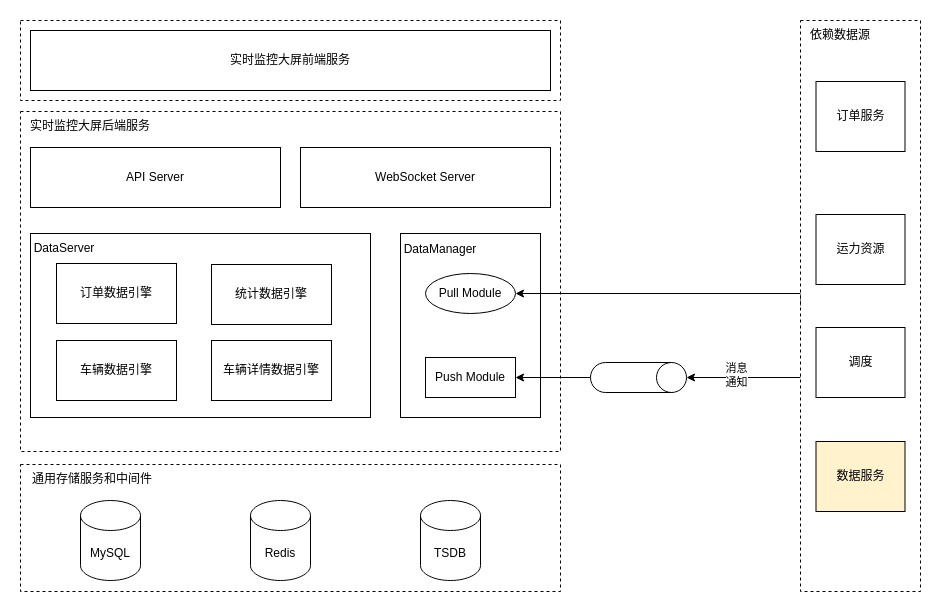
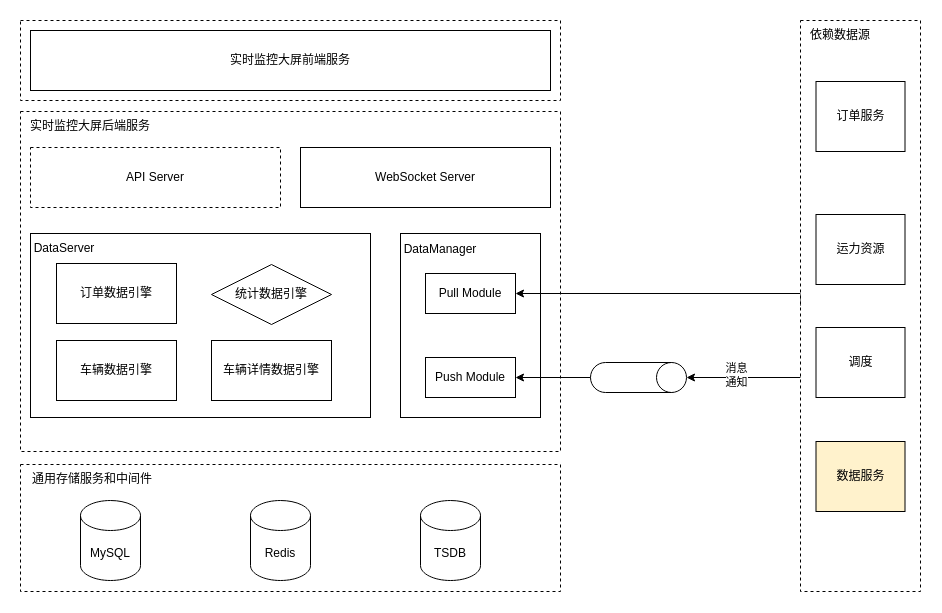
  <mxCell id="0" />
  <mxCell id="1" parent="0" />
  <mxCell id="2" value="" style="rounded=0;whiteSpace=wrap;html=1;dashed=1;" vertex="1" parent="1"><mxGeometry x="20" y="20" width="540" height="80" as="geometry" /></mxCell>
  <mxCell id="3" value="实时监控大屏前端服务" style="rounded=0;whiteSpace=wrap;html=1;" vertex="1" parent="1"><mxGeometry x="30" y="30" width="520" height="60" as="geometry" /></mxCell>
  <mxCell id="4" value="" style="rounded=0;whiteSpace=wrap;html=1;dashed=1;" vertex="1" parent="1"><mxGeometry x="20" y="111" width="540" height="340" as="geometry" /></mxCell>
  <mxCell id="5" value="WebSocket Server" style="rounded=0;whiteSpace=wrap;html=1;" vertex="1" parent="1"><mxGeometry x="300" y="147" width="250" height="60" as="geometry" /></mxCell>
- <mxCell id="6" value="API Server" style="rounded=0;whiteSpace=wrap;html=1;" vertex="1" parent="1"><mxGeometry x="30" y="147" width="250" height="60" as="geometry" /></mxCell>
+ <mxCell id="6" value="API Server" style="rounded=0;whiteSpace=wrap;html=1;dashed=1;" vertex="1" parent="1"><mxGeometry x="30" y="147" width="250" height="60" as="geometry" /></mxCell>
  <mxCell id="7" value="" style="rounded=0;whiteSpace=wrap;html=1;" vertex="1" parent="1"><mxGeometry x="30" y="233" width="340" height="184" as="geometry" /></mxCell>
  <mxCell id="8" value="订单数据引擎" style="rounded=0;whiteSpace=wrap;html=1;" vertex="1" parent="1"><mxGeometry x="56" y="263" width="120" height="60" as="geometry" /></mxCell>
- <mxCell id="9" value="统计数据引擎" style="rounded=0;whiteSpace=wrap;html=1;" vertex="1" parent="1"><mxGeometry x="211" y="264" width="120" height="60" as="geometry" /></mxCell>
+ <mxCell id="9" value="统计数据引擎" style="rhombus;whiteSpace=wrap;html=1;" vertex="1" parent="1"><mxGeometry x="211" y="264" width="120" height="60" as="geometry" /></mxCell>
  <mxCell id="10" value="车辆数据引擎" style="rounded=0;whiteSpace=wrap;html=1;" vertex="1" parent="1"><mxGeometry x="56" y="340" width="120" height="60" as="geometry" /></mxCell>
  <mxCell id="11" value="车辆详情数据引擎" style="rounded=0;whiteSpace=wrap;html=1;" vertex="1" parent="1"><mxGeometry x="211" y="340" width="120" height="60" as="geometry" /></mxCell>
  <mxCell id="12" value="" style="rounded=0;whiteSpace=wrap;html=1;align=left;" vertex="1" parent="1"><mxGeometry x="400" y="233" width="140" height="184" as="geometry" /></mxCell>
- <mxCell id="13" value="Pull Module" style="ellipse;whiteSpace=wrap;html=1;" vertex="1" parent="1"><mxGeometry x="425" y="273" width="90" height="40" as="geometry" /></mxCell>
+ <mxCell id="13" value="Pull Module" style="rounded=0;whiteSpace=wrap;html=1;" vertex="1" parent="1"><mxGeometry x="425" y="273" width="90" height="40" as="geometry" /></mxCell>
  <mxCell id="14" value="Push Module" style="rounded=0;whiteSpace=wrap;html=1;" vertex="1" parent="1"><mxGeometry x="425" y="357" width="90" height="40" as="geometry" /></mxCell>
  <mxCell id="15" value="" style="rounded=0;whiteSpace=wrap;html=1;dashed=1;" vertex="1" parent="1"><mxGeometry x="20" y="464" width="540" height="127" as="geometry" /></mxCell>
  <mxCell id="16" value="MySQL" style="shape=cylinder3;whiteSpace=wrap;html=1;boundedLbl=1;backgroundOutline=1;size=15;" vertex="1" parent="1"><mxGeometry x="80" y="500" width="60" height="80" as="geometry" /></mxCell>
  <mxCell id="17" value="Redis" style="shape=cylinder3;whiteSpace=wrap;html=1;boundedLbl=1;backgroundOutline=1;size=15;" vertex="1" parent="1"><mxGeometry x="250" y="500" width="60" height="80" as="geometry" /></mxCell>
  <mxCell id="18" value="TSDB" style="shape=cylinder3;whiteSpace=wrap;html=1;boundedLbl=1;backgroundOutline=1;size=15;" vertex="1" parent="1"><mxGeometry x="420" y="500" width="60" height="80" as="geometry" /></mxCell>
  <mxCell id="19" style="edgeStyle=orthogonalEdgeStyle;rounded=0;orthogonalLoop=1;jettySize=auto;html=1;exitX=0;exitY=0.5;exitDx=0;exitDy=0;" edge="1" parent="1" source="22" target="13"><mxGeometry relative="1" as="geometry"><Array as="points"><mxPoint x="800" y="293" /></Array></mxGeometry></mxCell>
  <mxCell id="20" style="edgeStyle=orthogonalEdgeStyle;rounded=0;orthogonalLoop=1;jettySize=auto;html=1;entryX=0.5;entryY=0;entryDx=0;entryDy=0;entryPerimeter=0;" edge="1" parent="1" target="23"><mxGeometry relative="1" as="geometry"><mxPoint x="690" y="376" as="targetPoint" /><mxPoint x="800" y="376" as="sourcePoint" /><Array as="points"><mxPoint x="800" y="377" /></Array></mxGeometry></mxCell>
  <mxCell id="21" value="消息&lt;br&gt;通知" style="edgeLabel;html=1;align=center;verticalAlign=middle;resizable=0;points=[];" vertex="1" connectable="0" parent="20"><mxGeometry x="0.148" y="-3" relative="1" as="geometry"><mxPoint as="offset" /></mxGeometry></mxCell>
  <mxCell id="22" value="" style="rounded=0;whiteSpace=wrap;html=1;dashed=1;" vertex="1" parent="1"><mxGeometry x="800" y="20" width="120" height="571" as="geometry" /></mxCell>
  <mxCell id="23" value="" style="shape=cylinder3;whiteSpace=wrap;html=1;boundedLbl=1;backgroundOutline=1;size=15;direction=south;" vertex="1" parent="1"><mxGeometry x="590" y="362" width="96" height="30" as="geometry" /></mxCell>
  <mxCell id="24" style="edgeStyle=orthogonalEdgeStyle;rounded=0;orthogonalLoop=1;jettySize=auto;html=1;exitX=1;exitY=0.5;exitDx=0;exitDy=0;exitPerimeter=0;" edge="1" parent="1" source="23" target="23"><mxGeometry relative="1" as="geometry" /></mxCell>
  <mxCell id="25" value="" style="endArrow=classic;html=1;rounded=0;entryX=1;entryY=0.5;entryDx=0;entryDy=0;exitX=0.5;exitY=1;exitDx=0;exitDy=0;exitPerimeter=0;" edge="1" parent="1" source="23" target="14"><mxGeometry width="50" height="50" relative="1" as="geometry"><mxPoint x="560" y="351" as="sourcePoint" /><mxPoint x="610" y="301" as="targetPoint" /></mxGeometry></mxCell>
  <mxCell id="26" value="DataManager" style="text;html=1;strokeColor=none;fillColor=none;align=center;verticalAlign=middle;whiteSpace=wrap;rounded=0;" vertex="1" parent="1"><mxGeometry x="410" y="234" width="60" height="30" as="geometry" /></mxCell>
  <mxCell id="27" value="DataServer" style="text;html=1;strokeColor=none;fillColor=none;align=center;verticalAlign=middle;whiteSpace=wrap;rounded=0;" vertex="1" parent="1"><mxGeometry x="34" y="233" width="60" height="30" as="geometry" /></mxCell>
  <mxCell id="28" value="实时监控大屏后端服务" style="text;html=1;strokeColor=none;fillColor=none;align=center;verticalAlign=middle;whiteSpace=wrap;rounded=0;" vertex="1" parent="1"><mxGeometry x="20" y="111" width="140" height="30" as="geometry" /></mxCell>
  <mxCell id="29" value="&amp;nbsp; &amp;nbsp;通用存储服务和中间件" style="text;html=1;strokeColor=none;fillColor=none;align=left;verticalAlign=middle;whiteSpace=wrap;rounded=0;" vertex="1" parent="1"><mxGeometry x="20" y="464" width="150" height="30" as="geometry" /></mxCell>
  <mxCell id="30" value="依赖数据源" style="text;html=1;strokeColor=none;fillColor=none;align=center;verticalAlign=middle;whiteSpace=wrap;rounded=0;" vertex="1" parent="1"><mxGeometry x="800" y="20" width="80" height="30" as="geometry" /></mxCell>
  <mxCell id="31" value="订单服务" style="rounded=0;whiteSpace=wrap;html=1;" vertex="1" parent="1"><mxGeometry x="815.5" y="81" width="89" height="70" as="geometry" /></mxCell>
  <mxCell id="32" value="运力资源" style="rounded=0;whiteSpace=wrap;html=1;" vertex="1" parent="1"><mxGeometry x="815.5" y="214" width="89" height="70" as="geometry" /></mxCell>
  <mxCell id="33" value="调度" style="rounded=0;whiteSpace=wrap;html=1;" vertex="1" parent="1"><mxGeometry x="815.5" y="327" width="89" height="70" as="geometry" /></mxCell>
  <mxCell id="34" value="数据服务" style="rounded=0;whiteSpace=wrap;html=1;fillColor=#fff2cc;" vertex="1" parent="1"><mxGeometry x="815.5" y="441" width="89" height="70" as="geometry" /></mxCell>
